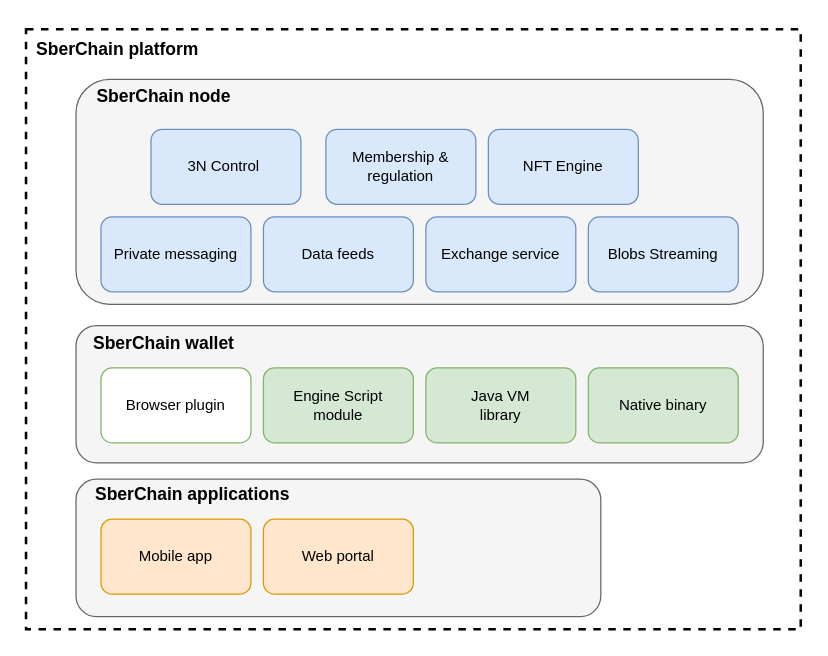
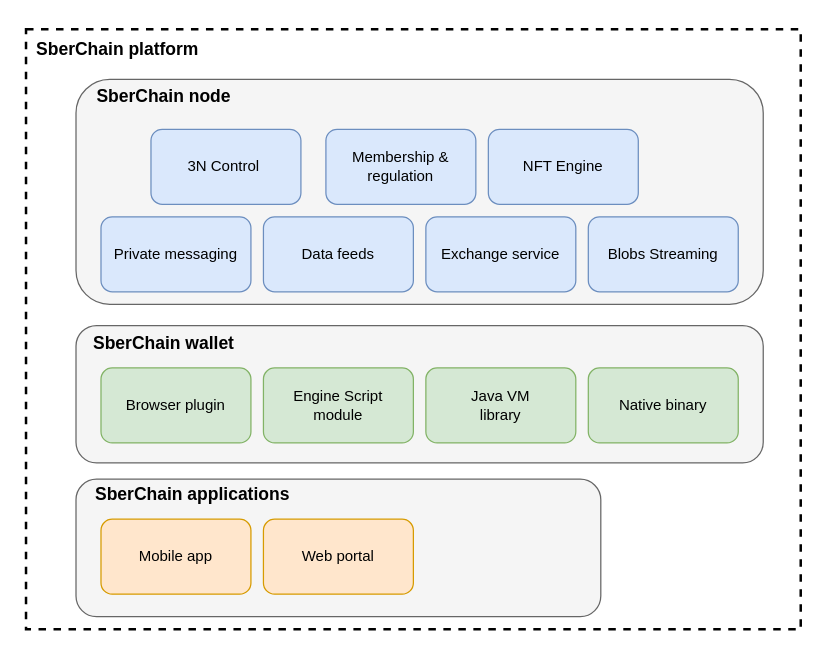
  <mxCell id="0" />
  <mxCell id="1" parent="0" />
  <mxCell id="2" value="" style="rounded=0;whiteSpace=wrap;html=1;fontSize=14;dashed=1;strokeWidth=2;" vertex="1" parent="1"><mxGeometry x="20" y="23" width="620" height="480" as="geometry" /></mxCell>
  <mxCell id="3" value="" style="rounded=1;whiteSpace=wrap;html=1;fontSize=14;fillColor=#f5f5f5;strokeColor=#666666;fontColor=#333333;" vertex="1" parent="1"><mxGeometry x="60" y="383" width="420" height="110" as="geometry" /></mxCell>
  <mxCell id="4" value="" style="rounded=1;whiteSpace=wrap;html=1;fontSize=14;fillColor=#f5f5f5;strokeColor=#666666;fontColor=#333333;" vertex="1" parent="1"><mxGeometry x="60" y="63" width="550" height="180" as="geometry" /></mxCell>
  <mxCell id="5" value="NFT Engine" style="rounded=1;whiteSpace=wrap;html=1;fillColor=#dae8fc;strokeColor=#6c8ebf;" vertex="1" parent="1"><mxGeometry x="390" y="103" width="120" height="60" as="geometry" /></mxCell>
  <mxCell id="6" value="Private messaging" style="rounded=1;whiteSpace=wrap;html=1;fillColor=#dae8fc;strokeColor=#6c8ebf;" vertex="1" parent="1"><mxGeometry x="80" y="173" width="120" height="60" as="geometry" /></mxCell>
  <mxCell id="7" value="Blobs Streaming" style="rounded=1;whiteSpace=wrap;html=1;fillColor=#dae8fc;strokeColor=#6c8ebf;" vertex="1" parent="1"><mxGeometry x="470" y="173" width="120" height="60" as="geometry" /></mxCell>
  <mxCell id="8" value="3N Control&amp;nbsp;" style="rounded=1;whiteSpace=wrap;html=1;fillColor=#dae8fc;strokeColor=#6c8ebf;" vertex="1" parent="1"><mxGeometry x="120" y="103" width="120" height="60" as="geometry" /></mxCell>
  <mxCell id="9" value="SberChain node" style="text;strokeColor=none;fillColor=none;html=1;fontSize=14;fontStyle=1;verticalAlign=middle;align=center;" vertex="1" parent="1"><mxGeometry x="70" y="57" width="120" height="40" as="geometry" /></mxCell>
  <mxCell id="10" value="" style="rounded=1;whiteSpace=wrap;html=1;fontSize=14;fillColor=#f5f5f5;strokeColor=#666666;fontColor=#333333;" vertex="1" parent="1"><mxGeometry x="60" y="260" width="550" height="110" as="geometry" /></mxCell>
- <mxCell id="11" value="Browser plugin" style="rounded=1;whiteSpace=wrap;html=1;fontSize=12;fillColor=#ffffff;strokeColor=#82b366;" vertex="1" parent="1"><mxGeometry x="80" y="294" width="120" height="60" as="geometry" /></mxCell>
+ <mxCell id="11" value="Browser plugin" style="rounded=1;whiteSpace=wrap;html=1;fontSize=12;fillColor=#d5e8d4;strokeColor=#82b366;" vertex="1" parent="1"><mxGeometry x="80" y="294" width="120" height="60" as="geometry" /></mxCell>
  <mxCell id="12" value="Engine Script &lt;br style=&quot;font-size: 12px&quot;&gt;module" style="rounded=1;whiteSpace=wrap;html=1;fontSize=12;fillColor=#d5e8d4;strokeColor=#82b366;" vertex="1" parent="1"><mxGeometry x="210" y="294" width="120" height="60" as="geometry" /></mxCell>
  <mxCell id="13" value="Java VM &lt;br style=&quot;font-size: 12px;&quot;&gt;library" style="rounded=1;whiteSpace=wrap;html=1;fontSize=12;fillColor=#d5e8d4;strokeColor=#82b366;" vertex="1" parent="1"><mxGeometry x="340" y="294" width="120" height="60" as="geometry" /></mxCell>
  <mxCell id="14" value="Native binary" style="rounded=1;whiteSpace=wrap;html=1;fontSize=12;fillColor=#d5e8d4;strokeColor=#82b366;" vertex="1" parent="1"><mxGeometry x="470" y="294" width="120" height="60" as="geometry" /></mxCell>
  <mxCell id="15" value="SberChain wallet" style="text;strokeColor=none;fillColor=none;html=1;fontSize=14;fontStyle=1;verticalAlign=middle;align=center;" vertex="1" parent="1"><mxGeometry x="66.5" y="254" width="127" height="40" as="geometry" /></mxCell>
  <mxCell id="16" value="Mobile app" style="rounded=1;whiteSpace=wrap;html=1;fontSize=12;fillColor=#ffe6cc;strokeColor=#d79b00;" vertex="1" parent="1"><mxGeometry x="80" y="415" width="120" height="60" as="geometry" /></mxCell>
  <mxCell id="17" value="SberChain applications" style="text;strokeColor=none;fillColor=none;html=1;fontSize=14;fontStyle=1;verticalAlign=middle;align=center;" vertex="1" parent="1"><mxGeometry x="70" y="375" width="166" height="40" as="geometry" /></mxCell>
  <mxCell id="18" value="Web portal" style="rounded=1;whiteSpace=wrap;html=1;fontSize=12;fillColor=#ffe6cc;strokeColor=#d79b00;" vertex="1" parent="1"><mxGeometry x="210" y="415" width="120" height="60" as="geometry" /></mxCell>
  <mxCell id="19" value="Membership &amp;amp; regulation" style="rounded=1;whiteSpace=wrap;html=1;fillColor=#dae8fc;strokeColor=#6c8ebf;" vertex="1" parent="1"><mxGeometry x="260" y="103" width="120" height="60" as="geometry" /></mxCell>
  <mxCell id="20" value="Exchange service" style="rounded=1;whiteSpace=wrap;html=1;fillColor=#dae8fc;strokeColor=#6c8ebf;" vertex="1" parent="1"><mxGeometry x="340" y="173" width="120" height="60" as="geometry" /></mxCell>
  <mxCell id="21" value="SberChain platform" style="text;strokeColor=none;fillColor=none;html=1;fontSize=14;fontStyle=1;verticalAlign=middle;align=center;" vertex="1" parent="1"><mxGeometry x="33" y="20" width="120" height="37" as="geometry" /></mxCell>
  <mxCell id="22" value="Data feeds" style="rounded=1;whiteSpace=wrap;html=1;fillColor=#dae8fc;strokeColor=#6c8ebf;" vertex="1" parent="1"><mxGeometry x="210" y="173" width="120" height="60" as="geometry" /></mxCell>
